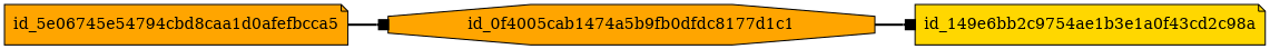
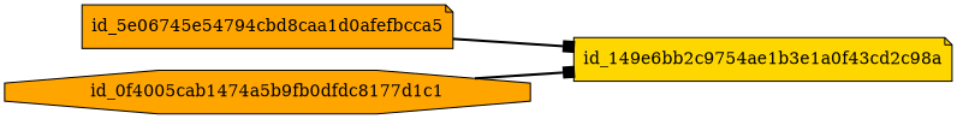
  digraph {
    rankdir=LR
    node [fillcolor=orange shape=note style=filled]
    edge [arrowhead=box style=bold]
    id_149e6bb2c9754ae1b3e1a0f43cd2c98a [fillcolor=gold]
    id_5e06745e54794cbd8caa1d0afefbcca5
    id_0f4005cab1474a5b9fb0dfdc8177d1c1 [shape=octagon]
-   id_5e06745e54794cbd8caa1d0afefbcca5 -> id_0f4005cab1474a5b9fb0dfdc8177d1c1
+   id_5e06745e54794cbd8caa1d0afefbcca5 -> id_149e6bb2c9754ae1b3e1a0f43cd2c98a
    id_0f4005cab1474a5b9fb0dfdc8177d1c1 -> id_149e6bb2c9754ae1b3e1a0f43cd2c98a
  }
